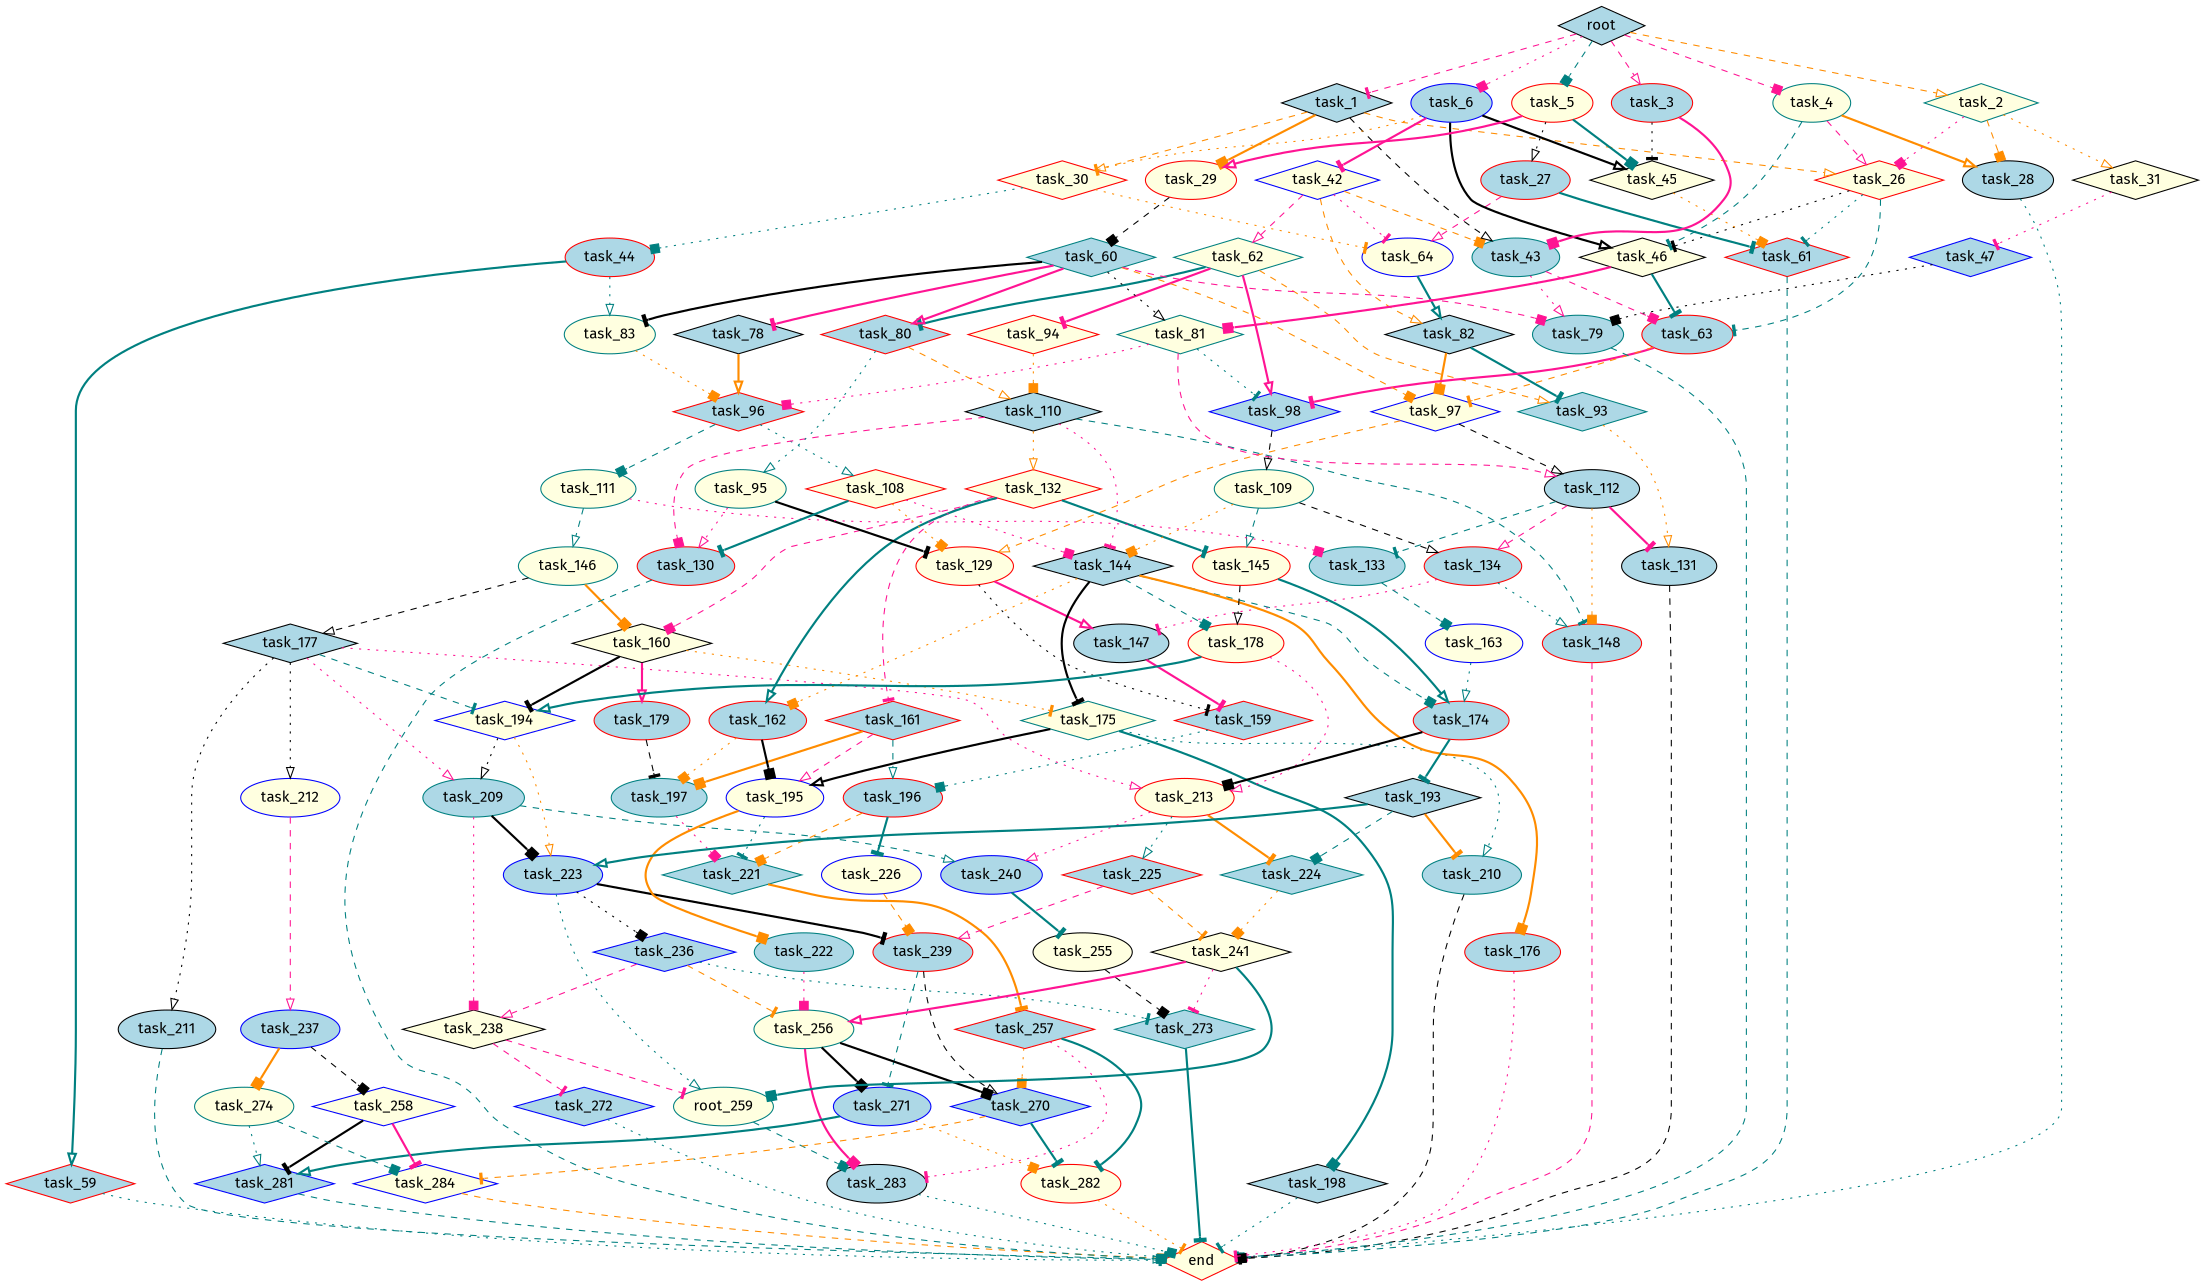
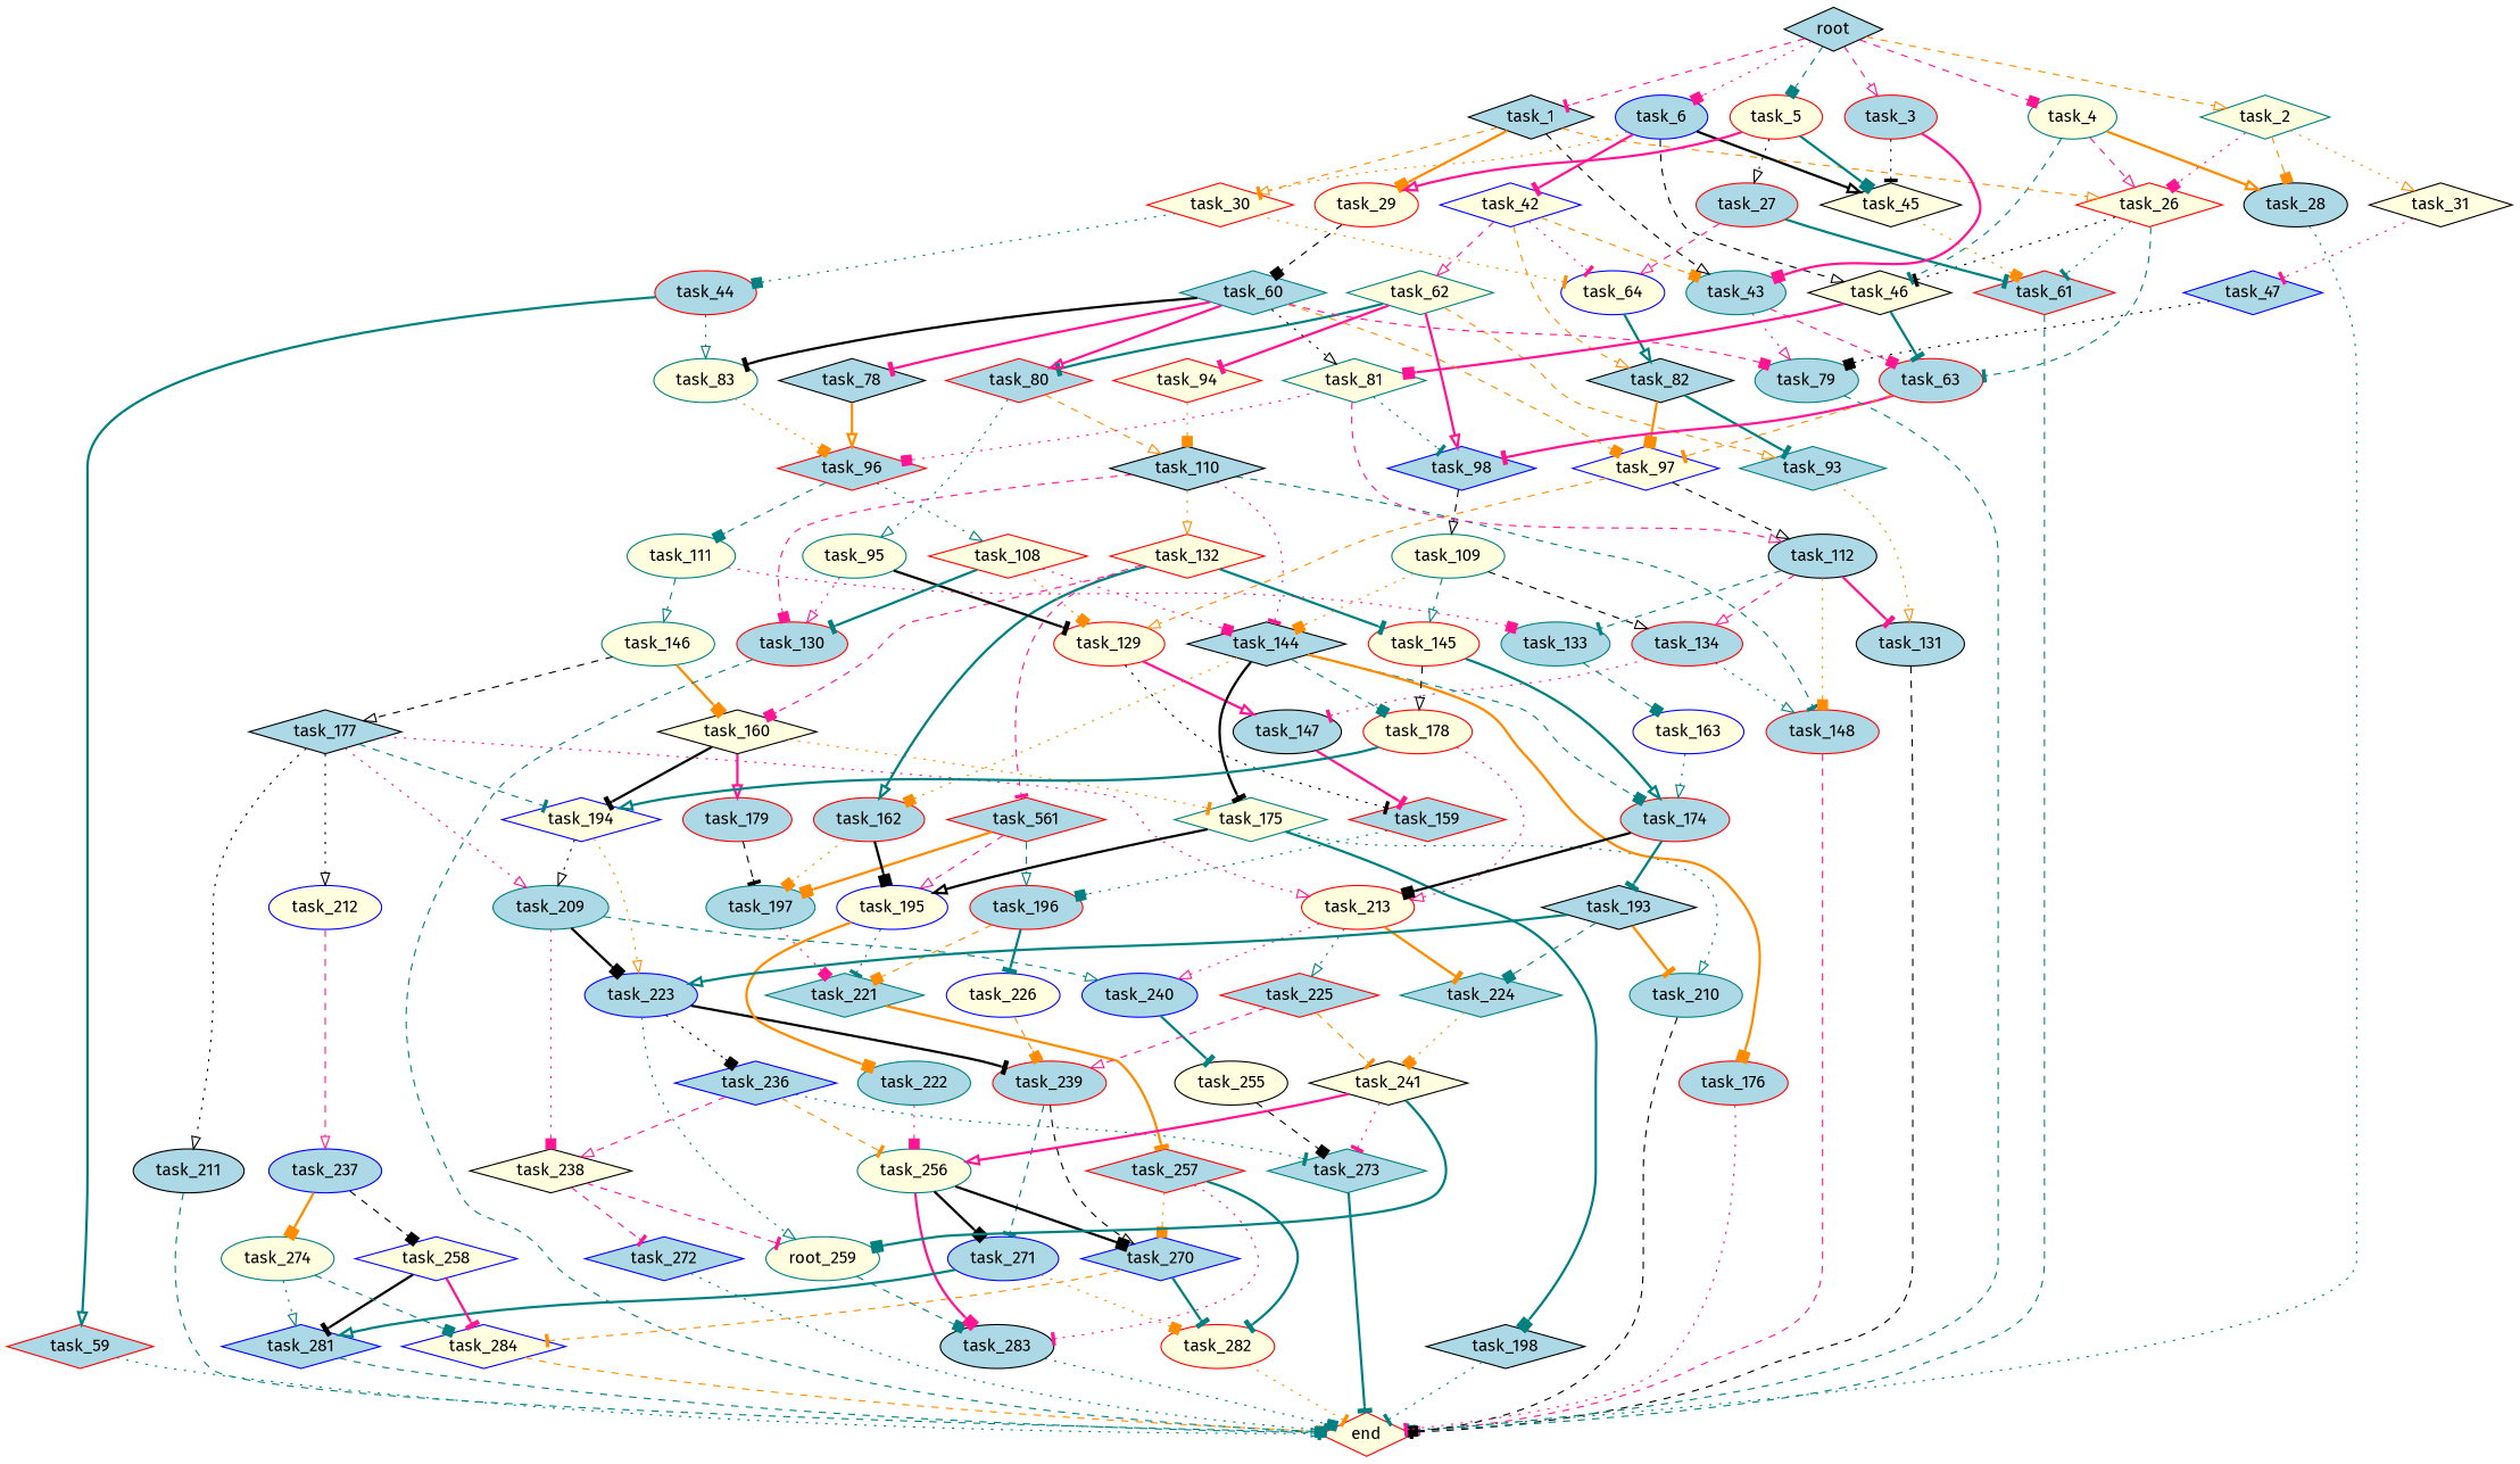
  digraph {
    fontname="Fira Sans"
    node [color=red fillcolor=lightblue fontname="Fira Sans" shape=ellipse style=filled]
    edge [arrowhead=onormal color=teal fontname="Fira Sans" style=dashed]
    task_194 [color=blue fillcolor=lightyellow shape=diamond]
    task_209 [color=teal]
    task_223 [color=blue]
    task_240 [color=blue]
    task_238 [color=black fillcolor=lightyellow shape=diamond]
    n6 [color=teal fillcolor=lightyellow label=root_259]
    task_236 [color=blue shape=diamond]
    task_239
    task_270 [color=blue shape=diamond]
    task_284 [color=blue fillcolor=lightyellow shape=diamond]
    task_282 [fillcolor=lightyellow]
    end [fillcolor=lightyellow shape=diamond]
    task_222 [color=teal]
    task_256 [color=teal fillcolor=lightyellow]
    task_271 [color=blue]
    task_283 [color=black]
    task_147 [color=black]
    task_134
    task_148
    task_159 [shape=diamond]
    task_131 [color=black]
    task_59 [shape=diamond]
    task_44
    task_83 [color=teal fillcolor=lightyellow]
    task_96 [shape=diamond]
    task_129 [fillcolor=lightyellow]
    task_196
    task_146 [color=teal fillcolor=lightyellow]
    task_177 [color=black shape=diamond]
    task_160 [color=black fillcolor=lightyellow shape=diamond]
    task_213 [fillcolor=lightyellow]
    task_212 [color=blue fillcolor=lightyellow]
    task_211 [color=black]
    task_175 [color=teal fillcolor=lightyellow shape=diamond]
    task_179
    task_94 [fillcolor=lightyellow shape=diamond]
    task_110 [color=black shape=diamond]
    task_130
    task_144 [color=black shape=diamond]
    task_132 [fillcolor=lightyellow shape=diamond]
    task_42 [color=blue fillcolor=lightyellow shape=diamond]
    task_62 [color=teal fillcolor=lightyellow shape=diamond]
    task_64 [color=blue fillcolor=lightyellow]
    task_82 [color=black shape=diamond]
    task_43 [color=teal]
    task_80 [shape=diamond]
    task_93 [color=teal shape=diamond]
    task_98 [color=blue shape=diamond]
    task_97 [color=blue fillcolor=lightyellow shape=diamond]
    task_95 [color=teal fillcolor=lightyellow]
    task_109 [color=teal fillcolor=lightyellow]
    task_281 [color=blue shape=diamond]
    task_4 [color=teal fillcolor=lightyellow]
    task_26 [fillcolor=lightyellow shape=diamond]
    task_28 [color=black]
    task_46 [color=black fillcolor=lightyellow shape=diamond]
    task_63
    task_61 [shape=diamond]
    task_81 [color=teal fillcolor=lightyellow shape=diamond]
    task_111 [color=teal fillcolor=lightyellow]
    task_133 [color=teal]
    task_163 [color=blue fillcolor=lightyellow]
-   task_161 [shape=diamond]
+   task_161 [shape=diamond label=task_561]
    task_197 [color=teal]
    task_195 [color=blue fillcolor=lightyellow]
    task_221 [color=teal shape=diamond]
    task_226 [color=blue fillcolor=lightyellow]
    task_257 [shape=diamond]
    task_145 [fillcolor=lightyellow]
    task_178 [fillcolor=lightyellow]
    task_174
    task_193 [color=black shape=diamond]
    task_1 [color=black shape=diamond]
    task_29 [fillcolor=lightyellow]
    task_30 [fillcolor=lightyellow shape=diamond]
    task_60 [color=teal shape=diamond]
    task_79 [color=teal]
    task_255 [color=black fillcolor=lightyellow]
    task_272 [color=blue shape=diamond]
    task_210 [color=teal]
    task_198 [color=black shape=diamond]
    task_258 [color=blue fillcolor=lightyellow shape=diamond]
    task_78 [color=black shape=diamond]
    task_108 [fillcolor=lightyellow shape=diamond]
    task_112 [color=black]
    task_162
    task_176
    task_27
    task_273 [color=teal shape=diamond]
    task_224 [color=teal shape=diamond]
    task_241 [color=black fillcolor=lightyellow shape=diamond]
    task_6 [color=blue]
    task_45 [color=black fillcolor=lightyellow shape=diamond]
    root [color=black shape=diamond]
    task_3
    task_2 [color=teal fillcolor=lightyellow shape=diamond]
    task_5 [fillcolor=lightyellow]
    task_31 [color=black fillcolor=lightyellow shape=diamond]
    task_225 [shape=diamond]
    task_237 [color=blue]
    task_274 [color=teal fillcolor=lightyellow]
    task_47 [color=blue shape=diamond]
    task_194 -> task_209 [color=black style=dotted]
    task_194 -> task_223 [color=darkorange style=dotted]
    task_209 -> task_223 [arrowhead=box color=black style=bold]
    task_209 -> task_240
    task_209 -> task_238 [arrowhead=box color=deeppink style=dotted]
    task_223 -> n6 [style=dotted]
    task_223 -> task_236 [arrowhead=box color=black style=dotted]
    task_223 -> task_239 [arrowhead=tee color=black style=bold]
    task_240 -> task_255 [arrowhead=tee style=bold]
    task_238 -> n6 [arrowhead=tee color=deeppink]
    task_238 -> task_272 [arrowhead=tee color=deeppink]
    n6 -> task_283 [arrowhead=box]
    task_236 -> task_238 [color=deeppink]
    task_236 -> task_256 [arrowhead=tee color=darkorange]
    task_236 -> task_273 [arrowhead=tee style=dotted]
    task_239 -> task_270 [color=black]
    task_239 -> task_271 [arrowhead=tee]
    task_270 -> task_284 [arrowhead=tee color=darkorange]
    task_270 -> task_282 [arrowhead=tee style=bold]
    task_284 -> end [arrowhead=box color=darkorange]
    task_282 -> end [arrowhead=tee color=darkorange style=dotted]
    task_222 -> task_256 [arrowhead=box color=deeppink style=dotted]
    task_256 -> task_270 [arrowhead=box color=black style=bold]
    task_256 -> task_271 [arrowhead=box color=black style=bold]
    task_256 -> task_283 [arrowhead=box color=deeppink style=bold]
    task_271 -> task_282 [arrowhead=box color=darkorange style=dotted]
    task_271 -> task_281 [style=bold]
    task_283 -> end [arrowhead=box style=dotted]
    task_147 -> task_159 [arrowhead=tee color=deeppink style=bold]
    task_134 -> task_147 [arrowhead=tee color=deeppink style=dotted]
    task_134 -> task_148 [style=dotted]
    task_148 -> end [color=deeppink]
    task_159 -> task_196 [arrowhead=box style=dotted]
    task_131 -> end [arrowhead=tee color=black]
    task_59 -> end [arrowhead=tee style=dotted]
    task_44 -> task_59 [style=bold]
    task_44 -> task_83 [style=dotted]
    task_83 -> task_96 [arrowhead=box color=darkorange style=dotted]
    task_96 -> task_111 [arrowhead=box]
    task_96 -> task_108 [style=dotted]
    task_129 -> task_147 [color=deeppink style=bold]
    task_129 -> task_159 [arrowhead=tee color=black style=dotted]
    task_196 -> task_221 [arrowhead=box color=darkorange]
    task_196 -> task_226 [arrowhead=tee style=bold]
    task_146 -> task_177 [color=black]
    task_146 -> task_160 [arrowhead=box color=darkorange style=bold]
    task_177 -> task_194 [arrowhead=tee]
    task_177 -> task_209 [color=deeppink style=dotted]
    task_177 -> task_213 [color=deeppink style=dotted]
    task_177 -> task_212 [color=black style=dotted]
    task_177 -> task_211 [color=black style=dotted]
    task_160 -> task_194 [arrowhead=tee color=black style=bold]
    task_160 -> task_175 [arrowhead=tee color=darkorange style=dotted]
    task_160 -> task_179 [color=deeppink style=bold]
    task_213 -> task_240 [color=deeppink style=dotted]
    task_213 -> task_224 [arrowhead=tee color=darkorange style=bold]
    task_213 -> task_225 [style=dotted]
    task_212 -> task_237 [color=deeppink]
    task_211 -> end [arrowhead=box]
    task_175 -> task_195 [color=black style=bold]
    task_175 -> task_210 [style=dotted]
    task_175 -> task_198 [arrowhead=box style=bold]
    task_179 -> task_197 [arrowhead=tee color=black]
    task_94 -> task_110 [arrowhead=box color=darkorange style=dotted]
    task_110 -> task_148 [arrowhead=tee]
    task_110 -> task_130 [arrowhead=box color=deeppink]
    task_110 -> task_144 [arrowhead=tee color=deeppink style=dotted]
    task_110 -> task_132 [color=darkorange style=dotted]
    task_130 -> end [arrowhead=box]
    task_144 -> task_175 [arrowhead=tee color=black style=bold]
    task_144 -> task_178 [arrowhead=box]
    task_144 -> task_174 [arrowhead=box]
    task_144 -> task_162 [arrowhead=box color=darkorange style=dotted]
    task_144 -> task_176 [arrowhead=box color=darkorange style=bold]
    task_132 -> task_160 [arrowhead=box color=deeppink]
    task_132 -> task_161 [arrowhead=tee color=deeppink]
    task_132 -> task_145 [arrowhead=tee style=bold]
    task_132 -> task_162 [style=bold]
    task_42 -> task_62 [color=deeppink]
    task_42 -> task_64 [arrowhead=tee color=deeppink style=dotted]
    task_42 -> task_82 [color=darkorange]
    task_42 -> task_43 [arrowhead=box color=darkorange]
    task_62 -> task_94 [arrowhead=tee color=deeppink style=bold]
    task_62 -> task_80 [arrowhead=tee style=bold]
    task_62 -> task_93 [color=darkorange]
    task_62 -> task_98 [color=deeppink style=bold]
    task_64 -> task_82 [style=bold]
    task_82 -> task_93 [arrowhead=tee style=bold]
    task_82 -> task_97 [arrowhead=box color=darkorange style=bold]
    task_43 -> task_63 [arrowhead=box color=deeppink]
    task_43 -> task_79 [color=deeppink style=dotted]
    task_80 -> task_110 [color=darkorange]
    task_80 -> task_95 [style=dotted]
    task_93 -> task_131 [color=darkorange style=dotted]
    task_98 -> task_109 [color=black]
    task_97 -> task_129 [color=darkorange]
    task_97 -> task_112 [color=black]
    task_95 -> task_129 [arrowhead=tee color=black style=bold]
    task_95 -> task_130 [color=deeppink style=dotted]
    task_109 -> task_134 [color=black]
    task_109 -> task_144 [arrowhead=box color=darkorange style=dotted]
    task_109 -> task_145
    task_281 -> end
    task_4 -> task_26 [color=deeppink]
    task_4 -> task_28 [color=darkorange style=bold]
    task_4 -> task_46 [arrowhead=tee]
    task_26 -> task_46 [arrowhead=tee color=black style=dotted]
    task_26 -> task_63 [arrowhead=tee]
    task_26 -> task_61 [arrowhead=tee style=dotted]
    task_28 -> end [arrowhead=tee style=dotted]
    task_46 -> task_63 [arrowhead=tee style=bold]
    task_46 -> task_81 [arrowhead=box color=deeppink style=bold]
    task_63 -> task_98 [arrowhead=tee color=deeppink style=bold]
    task_63 -> task_97 [arrowhead=tee color=darkorange]
    task_61 -> end [arrowhead=box]
    task_81 -> task_96 [arrowhead=box color=deeppink style=dotted]
    task_81 -> task_98 [arrowhead=tee style=dotted]
    task_81 -> task_112 [color=deeppink]
    task_111 -> task_146
    task_111 -> task_133 [arrowhead=box color=deeppink style=dotted]
    task_133 -> task_163 [arrowhead=box]
    task_163 -> task_174 [style=dotted]
    task_161 -> task_196
    task_161 -> task_197 [arrowhead=box color=darkorange style=bold]
    task_161 -> task_195 [color=deeppink]
    task_197 -> task_221 [arrowhead=box color=deeppink style=dotted]
    task_195 -> task_222 [arrowhead=box color=darkorange style=bold]
    task_195 -> task_221 [arrowhead=tee style=dotted]
    task_221 -> task_257 [arrowhead=tee color=darkorange style=bold]
    task_226 -> task_239 [arrowhead=box color=darkorange]
    task_257 -> task_270 [arrowhead=box color=darkorange style=dotted]
    task_257 -> task_282 [arrowhead=tee style=bold]
    task_257 -> task_283 [arrowhead=tee color=deeppink style=dotted]
    task_145 -> task_178 [color=black]
    task_145 -> task_174 [style=bold]
    task_178 -> task_194 [style=bold]
    task_178 -> task_213 [color=deeppink style=dotted]
    task_174 -> task_213 [arrowhead=box color=black style=bold]
    task_174 -> task_193 [arrowhead=tee style=bold]
    task_193 -> task_223 [style=bold]
    task_193 -> task_210 [arrowhead=tee color=darkorange style=bold]
    task_193 -> task_224 [arrowhead=box]
    task_1 -> task_43 [color=black]
    task_1 -> task_26 [color=darkorange]
    task_1 -> task_29 [arrowhead=box color=darkorange style=bold]
    task_1 -> task_30 [color=darkorange]
    task_29 -> task_60 [arrowhead=box color=black]
    task_30 -> task_44 [arrowhead=box style=dotted]
    task_30 -> task_64 [arrowhead=tee color=darkorange style=dotted]
    task_60 -> task_83 [arrowhead=tee color=black style=bold]
    task_60 -> task_80 [color=deeppink style=bold]
    task_60 -> task_97 [arrowhead=box color=darkorange]
    task_60 -> task_81 [color=black style=dotted]
    task_60 -> task_79 [arrowhead=box color=deeppink]
    task_60 -> task_78 [arrowhead=tee color=deeppink style=bold]
    task_79 -> end [arrowhead=box]
    task_255 -> task_273 [arrowhead=box color=black]
    task_272 -> end [arrowhead=tee style=dotted]
    task_210 -> end [arrowhead=box color=black]
    task_198 -> end [arrowhead=tee style=dotted]
    task_258 -> task_284 [arrowhead=tee color=deeppink style=bold]
    task_258 -> task_281 [arrowhead=tee color=black style=bold]
    task_78 -> task_96 [color=darkorange style=bold]
    task_108 -> task_129 [arrowhead=box color=darkorange style=dotted]
    task_108 -> task_130 [arrowhead=tee style=bold]
    task_108 -> task_144 [arrowhead=box color=deeppink style=dotted]
    task_112 -> task_134 [color=deeppink]
    task_112 -> task_148 [arrowhead=box color=darkorange style=dotted]
    task_112 -> task_131 [arrowhead=tee color=deeppink style=bold]
    task_112 -> task_133 [arrowhead=tee]
    task_162 -> task_197 [arrowhead=box color=darkorange style=dotted]
    task_162 -> task_195 [arrowhead=box color=black style=bold]
    task_176 -> end [arrowhead=tee color=deeppink style=dotted]
    task_27 -> task_64 [color=deeppink]
    task_27 -> task_61 [arrowhead=tee style=bold]
    task_273 -> end [arrowhead=tee style=bold]
    task_224 -> task_241 [arrowhead=box color=darkorange style=dotted]
    task_241 -> n6 [arrowhead=box style=bold]
    task_241 -> task_256 [color=deeppink style=bold]
    task_241 -> task_273 [arrowhead=tee color=deeppink style=dotted]
    task_6 -> task_42 [arrowhead=tee color=deeppink style=bold]
-   task_6 -> task_46 [color=black style=bold]
+   task_6 -> task_46 [color=black]
    task_6 -> task_30 [arrowhead=tee color=darkorange style=dotted]
    task_6 -> task_45 [color=black style=bold]
    task_45 -> task_61 [arrowhead=box color=darkorange style=dotted]
    root -> task_4 [arrowhead=box color=deeppink]
    root -> task_1 [arrowhead=tee color=deeppink]
    root -> task_6 [arrowhead=box color=deeppink style=dotted]
    root -> task_3 [color=deeppink]
    root -> task_2 [color=darkorange]
    root -> task_5 [arrowhead=box]
    task_3 -> task_43 [arrowhead=box color=deeppink style=bold]
    task_3 -> task_45 [arrowhead=tee color=black style=dotted]
    task_2 -> task_26 [arrowhead=box color=deeppink style=dotted]
    task_2 -> task_28 [arrowhead=box color=darkorange]
    task_2 -> task_31 [color=darkorange style=dotted]
    task_5 -> task_29 [color=deeppink style=bold]
    task_5 -> task_27 [color=black style=dotted]
    task_5 -> task_45 [arrowhead=box style=bold]
    task_31 -> task_47 [arrowhead=tee color=deeppink style=dotted]
    task_225 -> task_239 [color=deeppink]
    task_225 -> task_241 [arrowhead=tee color=darkorange]
    task_237 -> task_258 [arrowhead=box color=black]
    task_237 -> task_274 [arrowhead=box color=darkorange style=bold]
    task_274 -> task_284 [arrowhead=box]
    task_274 -> task_281 [style=dotted]
    task_47 -> task_79 [arrowhead=box color=black style=dotted]
  }
